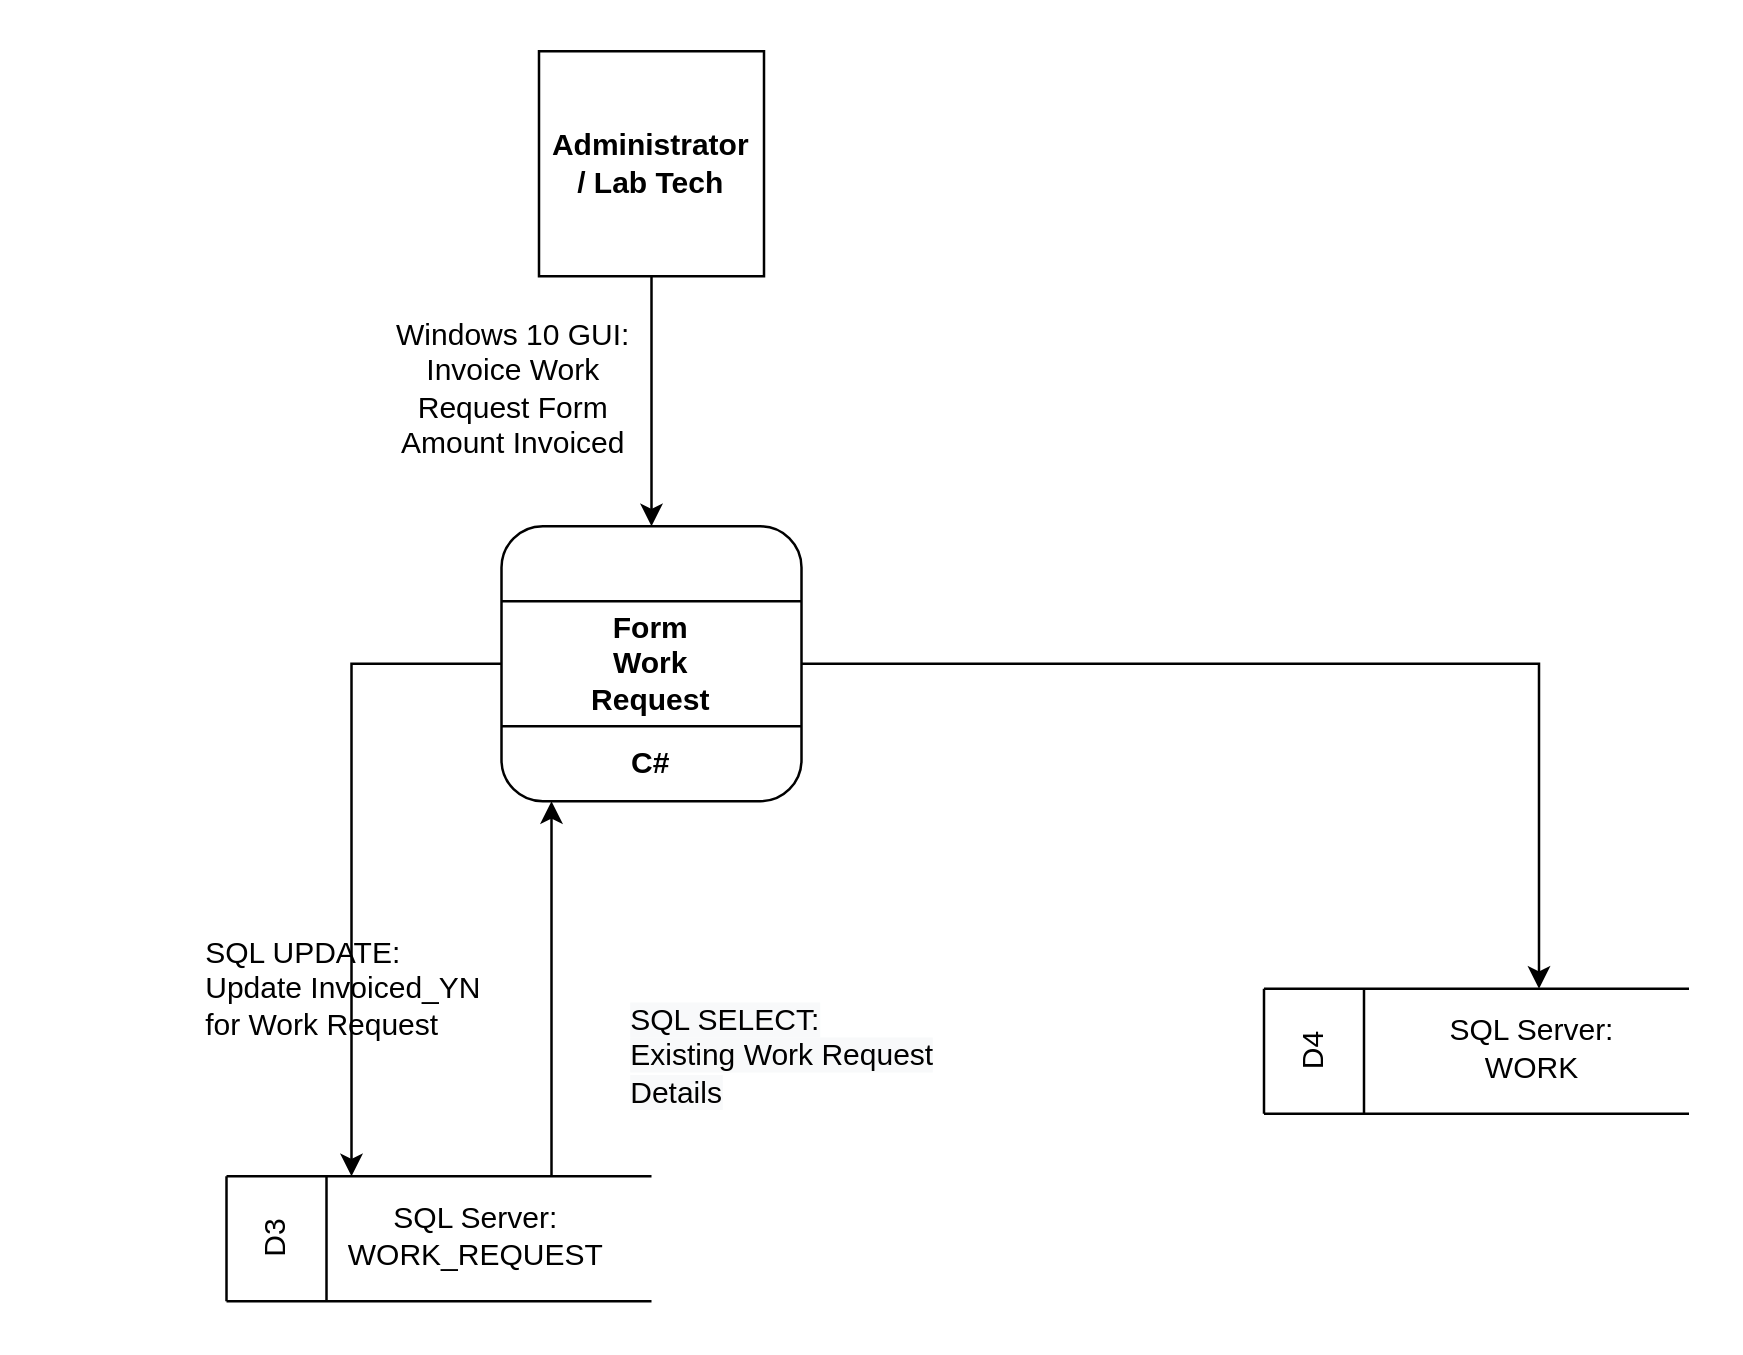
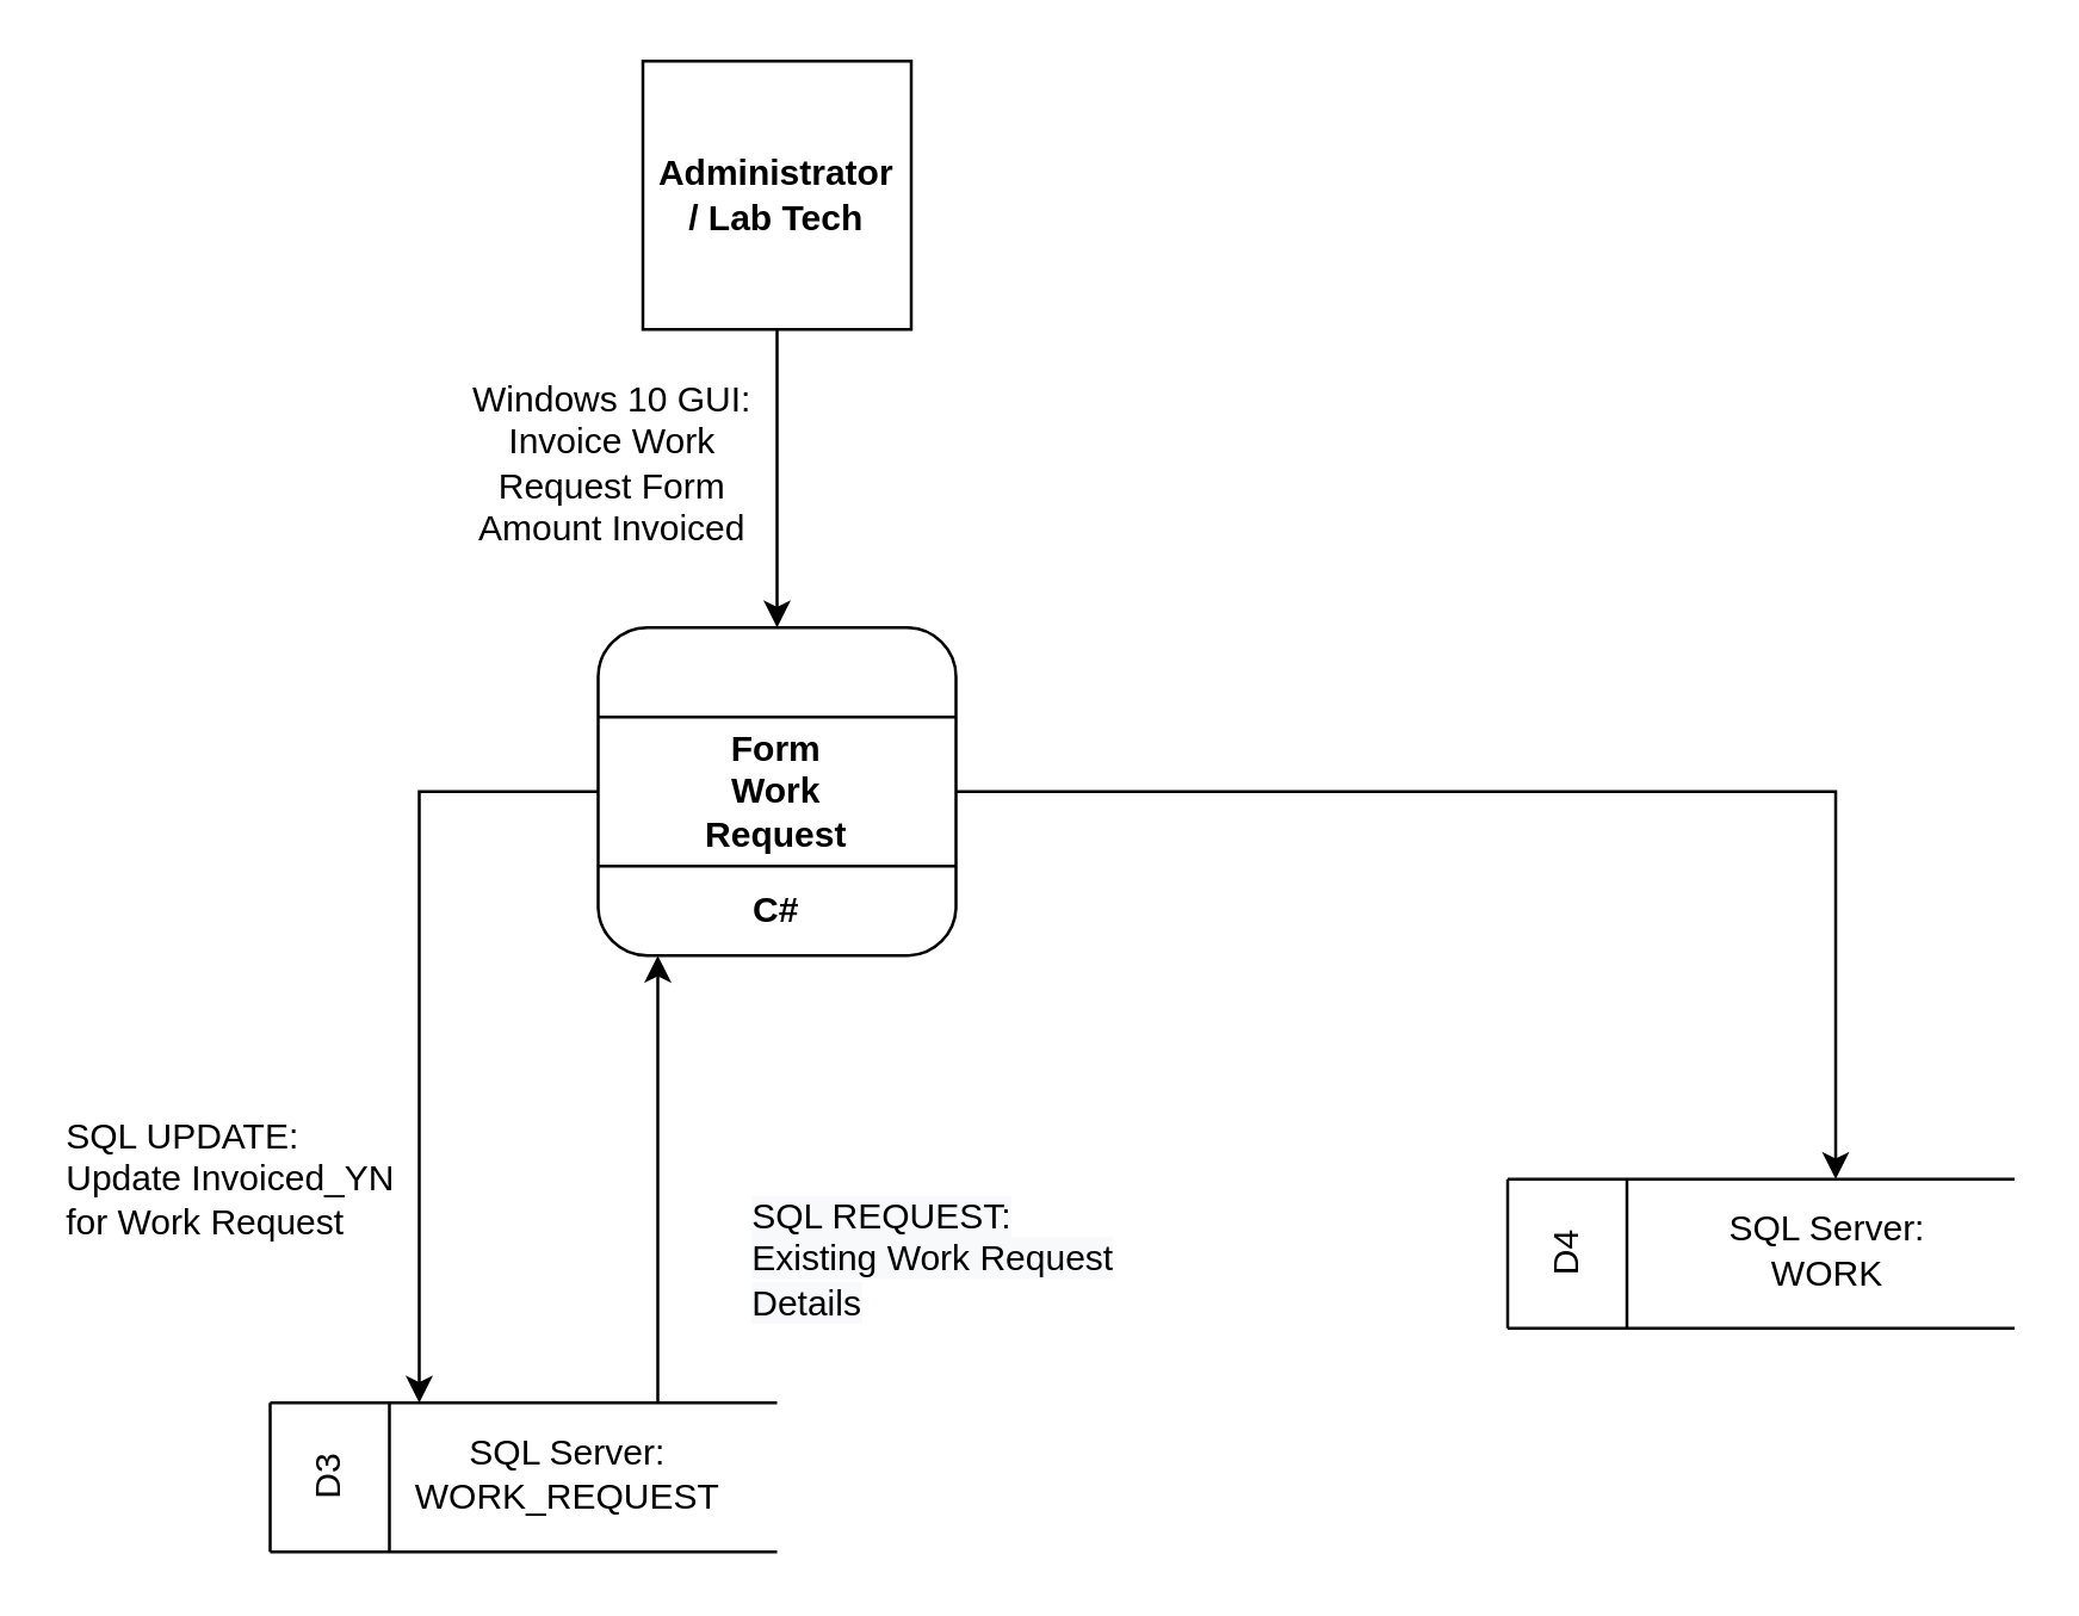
  <mxCell id="0" />
  <mxCell id="1" parent="0" />
  <mxCell id="2" value="" style="whiteSpace=wrap;html=1;aspect=fixed;" parent="1" vertex="1"><mxGeometry x="215" y="20" width="90" height="90" as="geometry" /></mxCell>
  <mxCell id="3" value="Administrator / Lab Tech" style="text;html=1;strokeColor=none;fillColor=none;align=center;verticalAlign=middle;whiteSpace=wrap;rounded=0;fontStyle=1" parent="1" vertex="1"><mxGeometry x="230" y="50" width="60" height="30" as="geometry" /></mxCell>
  <mxCell id="4" value="" style="rounded=1;whiteSpace=wrap;html=1;" parent="1" vertex="1"><mxGeometry x="200" y="210" width="120" height="110" as="geometry" /></mxCell>
  <mxCell id="5" value="Form Work Request" style="text;html=1;strokeColor=none;fillColor=none;align=center;verticalAlign=middle;whiteSpace=wrap;rounded=0;fontStyle=1" parent="1" vertex="1"><mxGeometry x="230" y="250" width="60" height="30" as="geometry" /></mxCell>
  <mxCell id="6" value="" style="endArrow=none;html=1;rounded=0;" parent="1" edge="1"><mxGeometry width="50" height="50" relative="1" as="geometry"><mxPoint x="90" y="470" as="sourcePoint" /><mxPoint x="260" y="470" as="targetPoint" /></mxGeometry></mxCell>
  <mxCell id="7" value="" style="endArrow=none;html=1;rounded=0;" parent="1" edge="1"><mxGeometry width="50" height="50" relative="1" as="geometry"><mxPoint x="90" y="520" as="sourcePoint" /><mxPoint x="260" y="520" as="targetPoint" /></mxGeometry></mxCell>
  <mxCell id="8" value="" style="endArrow=none;html=1;rounded=0;" parent="1" edge="1"><mxGeometry width="50" height="50" relative="1" as="geometry"><mxPoint x="90" y="520" as="sourcePoint" /><mxPoint x="90" y="470" as="targetPoint" /></mxGeometry></mxCell>
  <mxCell id="9" value="" style="endArrow=none;html=1;rounded=0;" parent="1" edge="1"><mxGeometry width="50" height="50" relative="1" as="geometry"><mxPoint x="130" y="520" as="sourcePoint" /><mxPoint x="130" y="470" as="targetPoint" /></mxGeometry></mxCell>
  <mxCell id="10" value="D3" style="text;html=1;strokeColor=none;fillColor=none;align=center;verticalAlign=middle;whiteSpace=wrap;rounded=0;rotation=-90;" parent="1" vertex="1"><mxGeometry x="80" y="480" width="60" height="30" as="geometry" /></mxCell>
  <mxCell id="11" value="SQL Server:&lt;br&gt;WORK_REQUEST" style="text;html=1;strokeColor=none;fillColor=none;align=center;verticalAlign=middle;whiteSpace=wrap;rounded=0;" parent="1" vertex="1"><mxGeometry x="160" y="479" width="60" height="30" as="geometry" /></mxCell>
  <mxCell id="12" value="Windows 10 GUI:&lt;br&gt;Invoice Work Request Form&lt;br&gt;Amount Invoiced" style="text;html=1;strokeColor=none;fillColor=none;align=center;verticalAlign=middle;whiteSpace=wrap;rounded=0;" parent="1" vertex="1"><mxGeometry x="150" y="140" width="110" height="30" as="geometry" /></mxCell>
  <mxCell id="13" value="" style="endArrow=classic;html=1;rounded=0;" parent="1" edge="1"><mxGeometry width="50" height="50" relative="1" as="geometry"><mxPoint x="220" y="470" as="sourcePoint" /><mxPoint x="220" y="320" as="targetPoint" /><Array as="points" /></mxGeometry></mxCell>
  <mxCell id="14" value="" style="endArrow=none;html=1;rounded=0;" parent="1" edge="1"><mxGeometry width="50" height="50" relative="1" as="geometry"><mxPoint x="505" y="395" as="sourcePoint" /><mxPoint x="675" y="395" as="targetPoint" /></mxGeometry></mxCell>
  <mxCell id="15" value="" style="endArrow=none;html=1;rounded=0;" parent="1" edge="1"><mxGeometry width="50" height="50" relative="1" as="geometry"><mxPoint x="505" y="445" as="sourcePoint" /><mxPoint x="675" y="445" as="targetPoint" /></mxGeometry></mxCell>
  <mxCell id="16" value="" style="endArrow=none;html=1;rounded=0;" parent="1" edge="1"><mxGeometry width="50" height="50" relative="1" as="geometry"><mxPoint x="505" y="445" as="sourcePoint" /><mxPoint x="505" y="395" as="targetPoint" /></mxGeometry></mxCell>
  <mxCell id="17" value="" style="endArrow=none;html=1;rounded=0;" parent="1" edge="1"><mxGeometry width="50" height="50" relative="1" as="geometry"><mxPoint x="545" y="445" as="sourcePoint" /><mxPoint x="545" y="395" as="targetPoint" /></mxGeometry></mxCell>
  <mxCell id="18" value="D4" style="text;html=1;strokeColor=none;fillColor=none;align=center;verticalAlign=middle;whiteSpace=wrap;rounded=0;rotation=-90;" parent="1" vertex="1"><mxGeometry x="495" y="405" width="60" height="30" as="geometry" /></mxCell>
  <mxCell id="19" value="SQL Server: WORK" style="text;html=1;strokeColor=none;fillColor=none;align=center;verticalAlign=middle;whiteSpace=wrap;rounded=0;" parent="1" vertex="1"><mxGeometry x="575" y="404" width="75" height="30" as="geometry" /></mxCell>
  <mxCell id="20" value="" style="endArrow=classic;html=1;rounded=0;exitX=1;exitY=0.5;exitDx=0;exitDy=0;" parent="1" source="4" edge="1"><mxGeometry width="50" height="50" relative="1" as="geometry"><mxPoint x="615" y="240" as="sourcePoint" /><mxPoint x="615" y="395" as="targetPoint" /><Array as="points"><mxPoint x="615" y="265" /></Array></mxGeometry></mxCell>
  <mxCell id="21" value="" style="endArrow=classic;html=1;rounded=0;exitX=0;exitY=0.5;exitDx=0;exitDy=0;" parent="1" source="4" edge="1"><mxGeometry width="50" height="50" relative="1" as="geometry"><mxPoint x="140" y="330" as="sourcePoint" /><mxPoint x="140" y="470" as="targetPoint" /><Array as="points"><mxPoint x="140" y="265" /></Array></mxGeometry></mxCell>
- <mxCell id="22" value="&lt;span style=&quot;&quot;&gt;SQL UPDATE:&lt;br&gt;Update Invoiced_YN for Work Request&lt;br&gt;&lt;/span&gt;" style="text;html=1;strokeColor=none;fillColor=none;align=left;verticalAlign=middle;whiteSpace=wrap;rounded=0;" parent="1" vertex="1"><mxGeometry x="80" y="380" width="120" height="30" as="geometry" /></mxCell>
+ <mxCell id="22" value="&lt;span style=&quot;&quot;&gt;SQL UPDATE:&lt;br&gt;Update Invoiced_YN for Work Request&lt;br&gt;&lt;/span&gt;" style="text;html=1;strokeColor=none;fillColor=none;align=left;verticalAlign=middle;whiteSpace=wrap;rounded=0;" parent="1" vertex="1"><mxGeometry x="20" y="380" width="120" height="30" as="geometry" /></mxCell>
  <mxCell id="23" value="" style="endArrow=classic;html=1;rounded=0;exitX=0.5;exitY=1;exitDx=0;exitDy=0;" parent="1" source="2" target="4" edge="1"><mxGeometry width="50" height="50" relative="1" as="geometry"><mxPoint x="240" y="130" as="sourcePoint" /><mxPoint x="238" y="200" as="targetPoint" /><Array as="points" /></mxGeometry></mxCell>
  <mxCell id="24" value="" style="endArrow=none;html=1;rounded=0;" edge="1" parent="1"><mxGeometry width="50" height="50" relative="1" as="geometry"><mxPoint x="200" y="240" as="sourcePoint" /><mxPoint x="320" y="240" as="targetPoint" /></mxGeometry></mxCell>
  <mxCell id="25" value="" style="endArrow=none;html=1;rounded=0;" edge="1" parent="1"><mxGeometry width="50" height="50" relative="1" as="geometry"><mxPoint x="200" y="290" as="sourcePoint" /><mxPoint x="320" y="290" as="targetPoint" /></mxGeometry></mxCell>
  <mxCell id="26" value="C#" style="text;html=1;strokeColor=none;fillColor=none;align=center;verticalAlign=middle;whiteSpace=wrap;rounded=0;fontStyle=1" vertex="1" parent="1"><mxGeometry x="230" y="290" width="60" height="30" as="geometry" /></mxCell>
- <mxCell id="27" value="&lt;span style=&quot;color: rgb(0, 0, 0); font-family: Helvetica; font-size: 12px; font-style: normal; font-variant-ligatures: normal; font-variant-caps: normal; font-weight: 400; letter-spacing: normal; orphans: 2; text-align: left; text-indent: 0px; text-transform: none; widows: 2; word-spacing: 0px; -webkit-text-stroke-width: 0px; text-decoration-thickness: initial; text-decoration-style: initial; text-decoration-color: initial; background-color: rgb(248, 249, 250); float: none; display: inline !important;&quot;&gt;SQL SELECT:&lt;/span&gt;&lt;br style=&quot;color: rgb(0, 0, 0); font-family: Helvetica; font-size: 12px; font-style: normal; font-variant-ligatures: normal; font-variant-caps: normal; font-weight: 400; letter-spacing: normal; orphans: 2; text-align: left; text-indent: 0px; text-transform: none; widows: 2; word-spacing: 0px; -webkit-text-stroke-width: 0px; text-decoration-thickness: initial; text-decoration-style: initial; text-decoration-color: initial; background-color: rgb(248, 249, 250);&quot;&gt;&lt;span style=&quot;color: rgb(0, 0, 0); font-family: Helvetica; font-size: 12px; font-style: normal; font-variant-ligatures: normal; font-variant-caps: normal; font-weight: 400; letter-spacing: normal; orphans: 2; text-align: left; text-indent: 0px; text-transform: none; widows: 2; word-spacing: 0px; -webkit-text-stroke-width: 0px; text-decoration-thickness: initial; text-decoration-style: initial; text-decoration-color: initial; background-color: rgb(248, 249, 250); float: none; display: inline !important;&quot;&gt;Existing Work Request Details&lt;/span&gt;" style="text;whiteSpace=wrap;html=1;" vertex="1" parent="1"><mxGeometry x="250" y="394" width="150" height="50" as="geometry" /></mxCell>
+ <mxCell id="27" value="&lt;span style=&quot;color: rgb(0, 0, 0); font-family: Helvetica; font-size: 12px; font-style: normal; font-variant-ligatures: normal; font-variant-caps: normal; font-weight: 400; letter-spacing: normal; orphans: 2; text-align: left; text-indent: 0px; text-transform: none; widows: 2; word-spacing: 0px; -webkit-text-stroke-width: 0px; text-decoration-thickness: initial; text-decoration-style: initial; text-decoration-color: initial; background-color: rgb(248, 249, 250); float: none; display: inline !important;&quot;&gt;SQL REQUEST:&lt;/span&gt;&lt;br style=&quot;color: rgb(0, 0, 0); font-family: Helvetica; font-size: 12px; font-style: normal; font-variant-ligatures: normal; font-variant-caps: normal; font-weight: 400; letter-spacing: normal; orphans: 2; text-align: left; text-indent: 0px; text-transform: none; widows: 2; word-spacing: 0px; -webkit-text-stroke-width: 0px; text-decoration-thickness: initial; text-decoration-style: initial; text-decoration-color: initial; background-color: rgb(248, 249, 250);&quot;&gt;&lt;span style=&quot;color: rgb(0, 0, 0); font-family: Helvetica; font-size: 12px; font-style: normal; font-variant-ligatures: normal; font-variant-caps: normal; font-weight: 400; letter-spacing: normal; orphans: 2; text-align: left; text-indent: 0px; text-transform: none; widows: 2; word-spacing: 0px; -webkit-text-stroke-width: 0px; text-decoration-thickness: initial; text-decoration-style: initial; text-decoration-color: initial; background-color: rgb(248, 249, 250); float: none; display: inline !important;&quot;&gt;Existing Work Request Details&lt;/span&gt;" style="text;whiteSpace=wrap;html=1;" vertex="1" parent="1"><mxGeometry x="250" y="394" width="150" height="50" as="geometry" /></mxCell>
